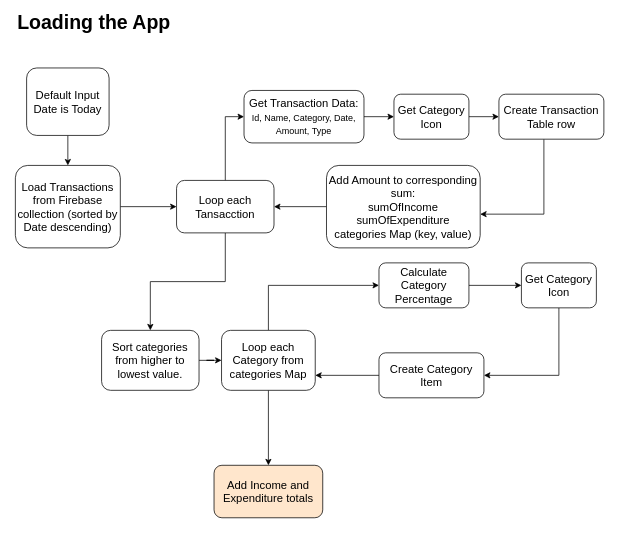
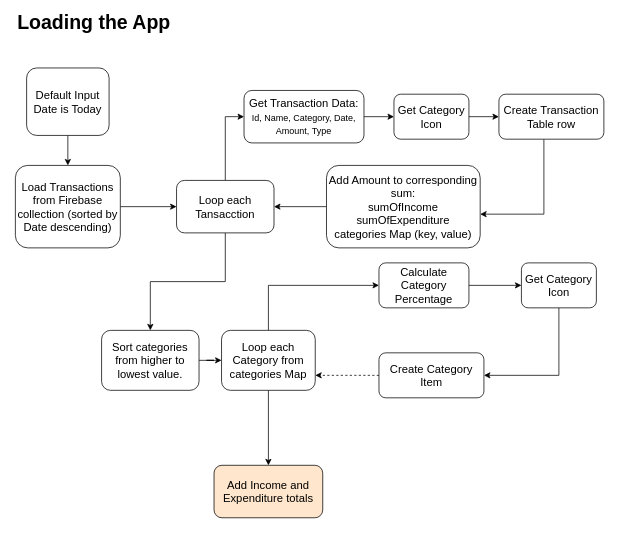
  <mxCell id="0" />
  <mxCell id="1" parent="0" />
  <mxCell id="2" value="Loading the App" style="text;html=1;strokeColor=none;fillColor=none;align=center;verticalAlign=middle;whiteSpace=wrap;rounded=0;fontSize=26;fontStyle=1" vertex="1" parent="1"><mxGeometry x="20" y="20" width="210" height="20" as="geometry" /></mxCell>
  <mxCell id="3" value="" style="edgeStyle=orthogonalEdgeStyle;rounded=0;orthogonalLoop=1;jettySize=auto;html=1;fontSize=15;" edge="1" parent="1" source="4" target="7"><mxGeometry relative="1" as="geometry" /></mxCell>
  <mxCell id="4" value="Load Transactions from Firebase collection (sorted by Date descending)" style="rounded=1;whiteSpace=wrap;html=1;fontSize=15;" vertex="1" parent="1"><mxGeometry x="20" y="220" width="140" height="110" as="geometry" /></mxCell>
  <mxCell id="5" style="edgeStyle=orthogonalEdgeStyle;rounded=0;orthogonalLoop=1;jettySize=auto;html=1;exitX=0.5;exitY=0;exitDx=0;exitDy=0;entryX=0;entryY=0.5;entryDx=0;entryDy=0;fontSize=15;" edge="1" parent="1" source="7" target="9"><mxGeometry relative="1" as="geometry" /></mxCell>
  <mxCell id="6" value="" style="edgeStyle=orthogonalEdgeStyle;rounded=0;orthogonalLoop=1;jettySize=auto;html=1;fontSize=15;" edge="1" parent="1" source="7" target="21"><mxGeometry relative="1" as="geometry" /></mxCell>
  <mxCell id="7" value="Loop each Tansacction" style="rounded=1;whiteSpace=wrap;html=1;fontSize=15;" vertex="1" parent="1"><mxGeometry x="235" y="240" width="130" height="70" as="geometry" /></mxCell>
  <mxCell id="8" value="" style="edgeStyle=orthogonalEdgeStyle;rounded=0;orthogonalLoop=1;jettySize=auto;html=1;fontSize=15;" edge="1" parent="1" source="9" target="11"><mxGeometry relative="1" as="geometry" /></mxCell>
  <mxCell id="9" value="Get Transaction Data:&lt;br&gt;&lt;font style=&quot;font-size: 12px&quot;&gt;Id,&amp;nbsp;Name,&amp;nbsp;Category,&amp;nbsp;Date,&lt;br&gt;Amount,&amp;nbsp;Type&lt;/font&gt;&lt;br&gt;" style="rounded=1;whiteSpace=wrap;html=1;fontSize=15;" vertex="1" parent="1"><mxGeometry x="325" y="120" width="160" height="70" as="geometry" /></mxCell>
  <mxCell id="10" value="" style="edgeStyle=orthogonalEdgeStyle;rounded=0;orthogonalLoop=1;jettySize=auto;html=1;fontSize=15;" edge="1" parent="1" source="11" target="13"><mxGeometry relative="1" as="geometry" /></mxCell>
  <mxCell id="11" value="Get Category&lt;br&gt;Icon" style="rounded=1;whiteSpace=wrap;html=1;fontSize=15;" vertex="1" parent="1"><mxGeometry x="525" y="125" width="100" height="60" as="geometry" /></mxCell>
  <mxCell id="12" value="" style="edgeStyle=orthogonalEdgeStyle;rounded=0;orthogonalLoop=1;jettySize=auto;html=1;fontSize=15;" edge="1" parent="1" source="13" target="15"><mxGeometry relative="1" as="geometry"><Array as="points"><mxPoint x="725" y="285" /></Array></mxGeometry></mxCell>
  <mxCell id="13" value="Create Transaction Table row" style="rounded=1;whiteSpace=wrap;html=1;fontSize=15;" vertex="1" parent="1"><mxGeometry x="665" y="125" width="140" height="60" as="geometry" /></mxCell>
  <mxCell id="14" style="edgeStyle=orthogonalEdgeStyle;rounded=0;orthogonalLoop=1;jettySize=auto;html=1;fontSize=15;" edge="1" parent="1" source="15" target="7"><mxGeometry relative="1" as="geometry" /></mxCell>
  <mxCell id="15" value="Add Amount to corresponding sum:&lt;br&gt;sumOfIncome&lt;br&gt;sumOfExpenditure&lt;br&gt;categories Map (key, value)" style="rounded=1;whiteSpace=wrap;html=1;fontSize=15;" vertex="1" parent="1"><mxGeometry x="435" y="220" width="205" height="110" as="geometry" /></mxCell>
  <mxCell id="16" style="edgeStyle=orthogonalEdgeStyle;rounded=0;orthogonalLoop=1;jettySize=auto;html=1;exitX=0.5;exitY=0;exitDx=0;exitDy=0;entryX=0;entryY=0.5;entryDx=0;entryDy=0;fontSize=15;" edge="1" parent="1" source="18" target="23"><mxGeometry relative="1" as="geometry"><mxPoint x="505" y="420" as="targetPoint" /></mxGeometry></mxCell>
  <mxCell id="17" value="" style="edgeStyle=orthogonalEdgeStyle;rounded=0;orthogonalLoop=1;jettySize=auto;html=1;fontSize=15;entryX=0.5;entryY=0;entryDx=0;entryDy=0;" edge="1" parent="1" source="18" target="19"><mxGeometry relative="1" as="geometry"><mxPoint x="357.5" y="610" as="targetPoint" /></mxGeometry></mxCell>
  <mxCell id="18" value="Loop each Category from categories Map" style="rounded=1;whiteSpace=wrap;html=1;fontSize=15;" vertex="1" parent="1"><mxGeometry x="295" y="440" width="125" height="80" as="geometry" /></mxCell>
  <mxCell id="19" value="Add Income and Expenditure totals" style="rounded=1;whiteSpace=wrap;html=1;fontSize=15;fillColor=#ffe6cc;" vertex="1" parent="1"><mxGeometry x="285" y="620" width="145" height="70" as="geometry" /></mxCell>
  <mxCell id="20" value="" style="edgeStyle=orthogonalEdgeStyle;rounded=0;orthogonalLoop=1;jettySize=auto;html=1;fontSize=15;" edge="1" parent="1" source="21" target="18"><mxGeometry relative="1" as="geometry" /></mxCell>
  <mxCell id="21" value="Sort categories from higher to lowest value." style="rounded=1;whiteSpace=wrap;html=1;fontSize=15;" vertex="1" parent="1"><mxGeometry x="135" y="440" width="130" height="80" as="geometry" /></mxCell>
  <mxCell id="22" style="edgeStyle=orthogonalEdgeStyle;rounded=0;orthogonalLoop=1;jettySize=auto;html=1;entryX=0;entryY=0.5;entryDx=0;entryDy=0;fontSize=15;" edge="1" parent="1" source="23" target="25"><mxGeometry relative="1" as="geometry"><mxPoint x="625" y="420" as="sourcePoint" /><mxPoint x="695" y="420" as="targetPoint" /></mxGeometry></mxCell>
  <mxCell id="23" value="Calculate Category Percentage" style="rounded=1;whiteSpace=wrap;html=1;fontSize=15;" vertex="1" parent="1"><mxGeometry x="505" y="350" width="120" height="60" as="geometry" /></mxCell>
  <mxCell id="24" style="edgeStyle=orthogonalEdgeStyle;rounded=0;orthogonalLoop=1;jettySize=auto;html=1;exitX=0.5;exitY=1;exitDx=0;exitDy=0;entryX=1;entryY=0.5;entryDx=0;entryDy=0;fontSize=15;" edge="1" parent="1" source="25" target="27"><mxGeometry relative="1" as="geometry"><mxPoint x="745" y="450" as="sourcePoint" /></mxGeometry></mxCell>
  <mxCell id="25" value="Get Category&lt;br&gt;Icon" style="rounded=1;whiteSpace=wrap;html=1;fontSize=15;" vertex="1" parent="1"><mxGeometry x="695" y="350" width="100" height="60" as="geometry" /></mxCell>
- <mxCell id="26" style="edgeStyle=orthogonalEdgeStyle;rounded=0;orthogonalLoop=1;jettySize=auto;html=1;exitX=0;exitY=0.5;exitDx=0;exitDy=0;fontSize=15;entryX=1;entryY=0.75;entryDx=0;entryDy=0;" edge="1" parent="1" source="27" target="18"><mxGeometry relative="1" as="geometry" /></mxCell>
+ <mxCell id="26" style="edgeStyle=orthogonalEdgeStyle;rounded=0;orthogonalLoop=1;jettySize=auto;html=1;exitX=0;exitY=0.5;exitDx=0;exitDy=0;fontSize=15;entryX=1;entryY=0.75;entryDx=0;entryDy=0;dashed=1;" edge="1" parent="1" source="27" target="18"><mxGeometry relative="1" as="geometry" /></mxCell>
  <mxCell id="27" value="Create Category Item" style="rounded=1;whiteSpace=wrap;html=1;fontSize=15;" vertex="1" parent="1"><mxGeometry x="505" y="470" width="140" height="60" as="geometry" /></mxCell>
  <mxCell id="28" value="" style="edgeStyle=orthogonalEdgeStyle;rounded=0;orthogonalLoop=1;jettySize=auto;html=1;fontSize=26;" edge="1" parent="1" source="29" target="4"><mxGeometry relative="1" as="geometry" /></mxCell>
  <mxCell id="29" value="Default Input Date is Today" style="rounded=1;whiteSpace=wrap;html=1;fontSize=15;" vertex="1" parent="1"><mxGeometry x="35" y="90" width="110" height="90" as="geometry" /></mxCell>
